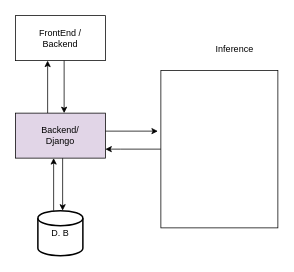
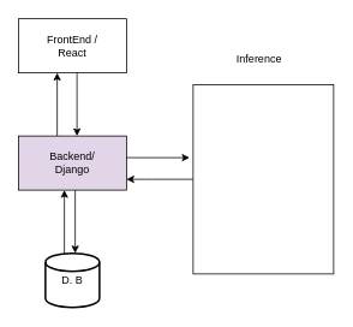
  <mxCell id="0" />
  <mxCell id="1" parent="0" />
  <mxCell id="2" style="edgeStyle=orthogonalEdgeStyle;rounded=0;orthogonalLoop=1;jettySize=auto;html=1;" parent="1" edge="1"><mxGeometry relative="1" as="geometry"><mxPoint x="85" y="30" as="sourcePoint" /><mxPoint x="85" y="150" as="targetPoint" /></mxGeometry></mxCell>
- <mxCell id="3" value="&lt;div&gt;FrontEnd /&lt;/div&gt;&lt;div&gt;Backend&lt;br&gt;&lt;/div&gt;" style="rounded=0;whiteSpace=wrap;html=1;" parent="1" vertex="1"><mxGeometry x="20" y="20" width="120" height="60" as="geometry" /></mxCell>
+ <mxCell id="3" value="&lt;div&gt;FrontEnd /&lt;/div&gt;&lt;div&gt;React&lt;br&gt;&lt;/div&gt;" style="rounded=0;whiteSpace=wrap;html=1;" parent="1" vertex="1"><mxGeometry x="20" y="20" width="120" height="60" as="geometry" /></mxCell>
  <mxCell id="4" style="edgeStyle=orthogonalEdgeStyle;rounded=0;orthogonalLoop=1;jettySize=auto;html=1;" parent="1" edge="1"><mxGeometry relative="1" as="geometry"><mxPoint x="63" y="80" as="targetPoint" /><mxPoint x="63" y="150" as="sourcePoint" /></mxGeometry></mxCell>
  <mxCell id="5" style="edgeStyle=orthogonalEdgeStyle;rounded=0;orthogonalLoop=1;jettySize=auto;html=1;" parent="1" edge="1"><mxGeometry relative="1" as="geometry"><mxPoint x="83" y="210" as="sourcePoint" /><mxPoint x="83" y="280" as="targetPoint" /></mxGeometry></mxCell>
  <mxCell id="6" style="edgeStyle=orthogonalEdgeStyle;rounded=0;orthogonalLoop=1;jettySize=auto;html=1;" parent="1" edge="1"><mxGeometry relative="1" as="geometry"><mxPoint x="210" y="174" as="targetPoint" /><mxPoint x="140" y="174" as="sourcePoint" /></mxGeometry></mxCell>
  <mxCell id="7" value="&lt;div&gt;Backend/&lt;/div&gt;&lt;div&gt;Django&lt;br&gt;&lt;/div&gt;" style="rounded=0;whiteSpace=wrap;html=1;fillColor=#e1d5e7;" parent="1" vertex="1"><mxGeometry x="20" y="150" width="120" height="60" as="geometry" /></mxCell>
  <mxCell id="8" style="edgeStyle=orthogonalEdgeStyle;rounded=0;orthogonalLoop=1;jettySize=auto;html=1;entryX=0.5;entryY=1;entryDx=0;entryDy=0;" parent="1" edge="1"><mxGeometry relative="1" as="geometry"><mxPoint x="71" y="280" as="sourcePoint" /><mxPoint x="71" y="210" as="targetPoint" /></mxGeometry></mxCell>
  <mxCell id="9" value="D. B" style="strokeWidth=2;html=1;shape=mxgraph.flowchart.database;whiteSpace=wrap;" parent="1" vertex="1"><mxGeometry x="50" y="280" width="60" height="60" as="geometry" /></mxCell>
  <mxCell id="10" value="" style="edgeStyle=orthogonalEdgeStyle;rounded=0;orthogonalLoop=1;jettySize=auto;html=1;" parent="1" source="11" target="7" edge="1"><mxGeometry relative="1" as="geometry"><Array as="points"><mxPoint x="160" y="198" /><mxPoint x="160" y="198" /></Array></mxGeometry></mxCell>
  <mxCell id="11" value="" style="rounded=0;whiteSpace=wrap;html=1;" parent="1" vertex="1"><mxGeometry x="214" y="93" width="156" height="210" as="geometry" /></mxCell>
- <mxCell id="12" value="&lt;div&gt;Inference&lt;/div&gt;" style="text;html=1;align=center;verticalAlign=middle;resizable=0;points=[];autosize=1;strokeColor=none;fillColor=none;" parent="1" vertex="1"><mxGeometry x="277" y="50" width="70" height="30" as="geometry" /></mxCell>
+ <mxCell id="12" value="&lt;div&gt;Inference&lt;/div&gt;" style="text;html=1;align=center;verticalAlign=middle;resizable=0;points=[];autosize=1;strokeColor=none;fillColor=none;" parent="1" vertex="1"><mxGeometry x="252" y="50" width="70" height="30" as="geometry" /></mxCell>
